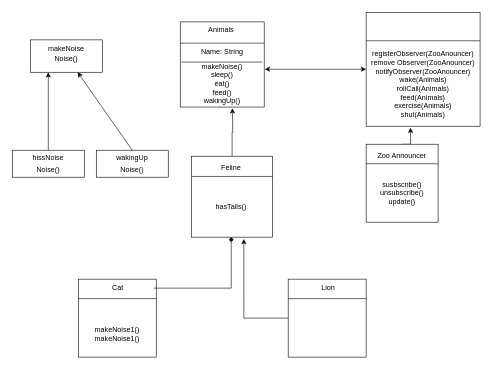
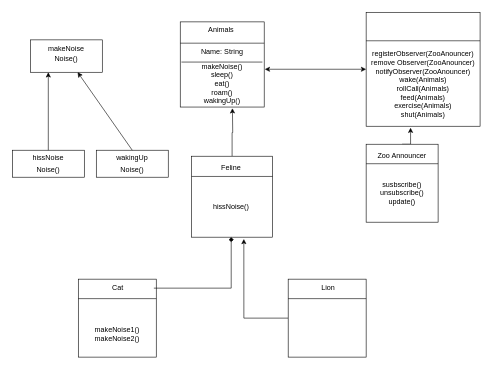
  <mxCell id="0" />
  <mxCell id="1" parent="0" />
  <mxCell id="2" value="" style="rounded=0;whiteSpace=wrap;html=1;" parent="1" vertex="1"><mxGeometry x="300" y="36" width="140" height="142" as="geometry" /></mxCell>
  <mxCell id="3" value="Animals&amp;nbsp;&lt;br&gt;" style="text;html=1;strokeColor=none;fillColor=none;align=center;verticalAlign=middle;whiteSpace=wrap;rounded=0;" parent="1" vertex="1"><mxGeometry x="305" y="40" width="130" height="20" as="geometry" /></mxCell>
- <mxCell id="4" value="makeNoise()&lt;br&gt;sleep()&lt;br&gt;eat()&lt;br&gt;feed()&lt;br&gt;wakingUp()" style="text;html=1;strokeColor=none;fillColor=none;align=center;verticalAlign=middle;whiteSpace=wrap;rounded=0;" parent="1" vertex="1"><mxGeometry x="300" y="108" width="140" height="62" as="geometry" /></mxCell>
+ <mxCell id="4" value="makeNoise()&lt;br&gt;sleep()&lt;br&gt;eat()&lt;br&gt;roam()&lt;br&gt;wakingUp()" style="text;html=1;strokeColor=none;fillColor=none;align=center;verticalAlign=middle;whiteSpace=wrap;rounded=0;" parent="1" vertex="1"><mxGeometry x="300" y="108" width="140" height="62" as="geometry" /></mxCell>
  <mxCell id="5" value="" style="endArrow=none;html=1;exitX=0;exitY=0.25;exitDx=0;exitDy=0;entryX=1;entryY=0.25;entryDx=0;entryDy=0;" parent="1" source="2" target="2" edge="1"><mxGeometry width="50" height="50" relative="1" as="geometry"><mxPoint x="40" y="436" as="sourcePoint" /><mxPoint x="90" y="386" as="targetPoint" /></mxGeometry></mxCell>
  <mxCell id="6" style="edgeStyle=orthogonalEdgeStyle;rounded=0;orthogonalLoop=1;jettySize=auto;html=1;exitX=0.5;exitY=0;exitDx=0;exitDy=0;" parent="1" source="7" edge="1"><mxGeometry relative="1" as="geometry"><mxPoint x="387" y="180" as="targetPoint" /></mxGeometry></mxCell>
  <mxCell id="7" value="" style="whiteSpace=wrap;html=1;aspect=fixed;" parent="1" vertex="1"><mxGeometry x="319" y="260" width="135" height="135" as="geometry" /></mxCell>
  <mxCell id="8" value="Feline" style="text;html=1;strokeColor=none;fillColor=none;align=center;verticalAlign=middle;whiteSpace=wrap;rounded=0;" parent="1" vertex="1"><mxGeometry x="335" y="270" width="100" height="20" as="geometry" /></mxCell>
- <mxCell id="9" value="hasTails()" style="text;html=1;strokeColor=none;fillColor=none;align=center;verticalAlign=middle;whiteSpace=wrap;rounded=0;" parent="1" vertex="1"><mxGeometry x="320" y="295" width="130" height="100" as="geometry" /></mxCell>
+ <mxCell id="9" value="hissNoise()" style="text;html=1;strokeColor=none;fillColor=none;align=center;verticalAlign=middle;whiteSpace=wrap;rounded=0;" parent="1" vertex="1"><mxGeometry x="320" y="295" width="130" height="100" as="geometry" /></mxCell>
  <mxCell id="10" value="" style="endArrow=none;html=1;exitX=0;exitY=0.25;exitDx=0;exitDy=0;entryX=1;entryY=0.25;entryDx=0;entryDy=0;" parent="1" source="7" target="7" edge="1"><mxGeometry width="50" height="50" relative="1" as="geometry"><mxPoint x="324" y="480" as="sourcePoint" /><mxPoint x="374" y="430" as="targetPoint" /></mxGeometry></mxCell>
  <mxCell id="11" value="" style="whiteSpace=wrap;html=1;aspect=fixed;" parent="1" vertex="1"><mxGeometry x="130" y="465" width="130" height="130" as="geometry" /></mxCell>
  <mxCell id="12" value="" style="endArrow=none;html=1;exitX=0;exitY=0.25;exitDx=0;exitDy=0;entryX=1;entryY=0.25;entryDx=0;entryDy=0;" parent="1" source="11" target="11" edge="1"><mxGeometry width="50" height="50" relative="1" as="geometry"><mxPoint x="116" y="665" as="sourcePoint" /><mxPoint x="166" y="615" as="targetPoint" /></mxGeometry></mxCell>
  <mxCell id="13" value="" style="edgeStyle=orthogonalEdgeStyle;rounded=0;orthogonalLoop=1;jettySize=auto;html=1;entryX=0.5;entryY=1;entryDx=0;entryDy=0;endArrow=diamond;" parent="1" source="14" target="9" edge="1"><mxGeometry relative="1" as="geometry"><mxPoint x="370" y="410" as="targetPoint" /></mxGeometry></mxCell>
  <mxCell id="14" value="Cat" style="text;html=1;strokeColor=none;fillColor=none;align=center;verticalAlign=middle;whiteSpace=wrap;rounded=0;" parent="1" vertex="1"><mxGeometry x="136" y="465" width="120" height="30" as="geometry" /></mxCell>
  <mxCell id="15" style="edgeStyle=orthogonalEdgeStyle;rounded=0;orthogonalLoop=1;jettySize=auto;html=1;entryX=0.662;entryY=1.03;entryDx=0;entryDy=0;entryPerimeter=0;" parent="1" source="16" target="9" edge="1"><mxGeometry relative="1" as="geometry" /></mxCell>
  <mxCell id="16" value="" style="whiteSpace=wrap;html=1;aspect=fixed;" parent="1" vertex="1"><mxGeometry x="480" y="465" width="130" height="130" as="geometry" /></mxCell>
  <mxCell id="17" value="Lion" style="text;html=1;strokeColor=none;fillColor=none;align=center;verticalAlign=middle;whiteSpace=wrap;rounded=0;" parent="1" vertex="1"><mxGeometry x="482" y="470" width="130" height="20" as="geometry" /></mxCell>
  <mxCell id="18" value="" style="endArrow=none;html=1;entryX=0;entryY=0.25;entryDx=0;entryDy=0;exitX=1;exitY=0.25;exitDx=0;exitDy=0;" parent="1" source="16" target="16" edge="1"><mxGeometry width="50" height="50" relative="1" as="geometry"><mxPoint x="130" y="710" as="sourcePoint" /><mxPoint x="180" y="660" as="targetPoint" /></mxGeometry></mxCell>
- <mxCell id="19" value="&lt;br&gt;makeNoise1()&lt;br&gt;makeNoise1()" style="text;html=1;strokeColor=none;fillColor=none;align=center;verticalAlign=middle;whiteSpace=wrap;rounded=0;" parent="1" vertex="1"><mxGeometry x="130" y="500" width="130" height="100" as="geometry" /></mxCell>
+ <mxCell id="19" value="&lt;br&gt;makeNoise1()&lt;br&gt;makeNoise2()" style="text;html=1;strokeColor=none;fillColor=none;align=center;verticalAlign=middle;whiteSpace=wrap;rounded=0;" parent="1" vertex="1"><mxGeometry x="130" y="500" width="130" height="100" as="geometry" /></mxCell>
  <mxCell id="20" value="" style="whiteSpace=wrap;html=1;aspect=fixed;" parent="1" vertex="1"><mxGeometry x="610" y="20" width="190" height="190" as="geometry" /></mxCell>
  <mxCell id="21" value="" style="endArrow=none;html=1;entryX=0;entryY=0.25;entryDx=0;entryDy=0;exitX=1;exitY=0.25;exitDx=0;exitDy=0;" parent="1" source="20" target="20" edge="1"><mxGeometry width="50" height="50" relative="1" as="geometry"><mxPoint x="130" y="662" as="sourcePoint" /><mxPoint x="180" y="612" as="targetPoint" /></mxGeometry></mxCell>
  <mxCell id="22" value="registerObserver(ZooAnouncer)&lt;br&gt;remove Observer(ZooAnouncer)&lt;br&gt;notifyObserver(ZooAnouncer)&lt;br&gt;wake(Animals)&lt;br&gt;rollCall(Animals)&lt;br&gt;feed(Animals)&lt;br&gt;exercise(Animals)&lt;br&gt;shut(Animals)" style="text;html=1;strokeColor=none;fillColor=none;align=center;verticalAlign=middle;whiteSpace=wrap;rounded=0;" parent="1" vertex="1"><mxGeometry x="610" y="70" width="190" height="140" as="geometry" /></mxCell>
  <mxCell id="23" value="" style="endArrow=none;html=1;" parent="1" edge="1"><mxGeometry width="50" height="50" relative="1" as="geometry"><mxPoint x="302" y="103" as="sourcePoint" /><mxPoint x="437" y="103" as="targetPoint" /></mxGeometry></mxCell>
  <mxCell id="24" value="Name: String" style="text;html=1;strokeColor=none;fillColor=none;align=center;verticalAlign=middle;whiteSpace=wrap;rounded=0;" parent="1" vertex="1"><mxGeometry x="320" y="71" width="100" height="30" as="geometry" /></mxCell>
  <mxCell id="25" value="" style="endArrow=classic;startArrow=classic;html=1;entryX=0;entryY=0.5;entryDx=0;entryDy=0;" parent="1" target="20" edge="1"><mxGeometry width="50" height="50" relative="1" as="geometry"><mxPoint x="441" y="115" as="sourcePoint" /><mxPoint x="570" y="120" as="targetPoint" /></mxGeometry></mxCell>
  <mxCell id="26" value="" style="rounded=0;whiteSpace=wrap;html=1;" parent="1" vertex="1"><mxGeometry x="50" y="66" width="120" height="54" as="geometry" /></mxCell>
  <mxCell id="27" value="Noise()" style="text;html=1;strokeColor=none;fillColor=none;align=center;verticalAlign=middle;whiteSpace=wrap;rounded=0;" parent="1" vertex="1"><mxGeometry x="90" y="88" width="40" height="20" as="geometry" /></mxCell>
  <mxCell id="28" value="makeNoise" style="text;html=1;strokeColor=none;fillColor=none;align=center;verticalAlign=middle;whiteSpace=wrap;rounded=0;" parent="1" vertex="1"><mxGeometry x="90" y="71" width="40" height="20" as="geometry" /></mxCell>
  <mxCell id="29" value="Text" style="text;html=1;strokeColor=none;fillColor=none;align=center;verticalAlign=middle;whiteSpace=wrap;rounded=0;" parent="1" vertex="1"><mxGeometry x="60" y="275" width="40" height="20" as="geometry" /></mxCell>
  <mxCell id="30" value="" style="rounded=0;whiteSpace=wrap;html=1;" parent="1" vertex="1"><mxGeometry y="250" width="120" height="45" as="geometry" x="20" /></mxCell>
  <mxCell id="31" value="" style="rounded=0;whiteSpace=wrap;html=1;" parent="1" vertex="1"><mxGeometry x="160" y="250" width="120" height="45" as="geometry" /></mxCell>
  <mxCell id="32" value="hissNoise" style="text;html=1;strokeColor=none;fillColor=none;align=center;verticalAlign=middle;whiteSpace=wrap;rounded=0;" parent="1" vertex="1"><mxGeometry x="60" y="252.5" width="40" height="20" as="geometry" /></mxCell>
  <mxCell id="33" value="Noise()" style="text;html=1;strokeColor=none;fillColor=none;align=center;verticalAlign=middle;whiteSpace=wrap;rounded=0;" parent="1" vertex="1"><mxGeometry x="60" y="272.5" width="40" height="20" as="geometry" /></mxCell>
  <mxCell id="34" value="wakingUp" style="text;html=1;strokeColor=none;fillColor=none;align=center;verticalAlign=middle;whiteSpace=wrap;rounded=0;" parent="1" vertex="1"><mxGeometry x="200" y="252.5" width="40" height="20" as="geometry" /></mxCell>
  <mxCell id="35" value="Noise()" style="text;html=1;strokeColor=none;fillColor=none;align=center;verticalAlign=middle;whiteSpace=wrap;rounded=0;" parent="1" vertex="1"><mxGeometry x="200" y="272.5" width="40" height="20" as="geometry" /></mxCell>
  <mxCell id="36" value="" style="endArrow=classic;html=1;entryX=0.25;entryY=1;entryDx=0;entryDy=0;" parent="1" target="26" edge="1"><mxGeometry width="50" height="50" relative="1" as="geometry"><mxPoint x="80" y="250" as="sourcePoint" /><mxPoint x="100" y="160" as="targetPoint" /></mxGeometry></mxCell>
  <mxCell id="37" value="" style="endArrow=classic;html=1;" parent="1" target="26" edge="1"><mxGeometry width="50" height="50" relative="1" as="geometry"><mxPoint x="220" y="250" as="sourcePoint" /><mxPoint x="230" y="180" as="targetPoint" /></mxGeometry></mxCell>
  <mxCell id="38" style="edgeStyle=orthogonalEdgeStyle;rounded=0;orthogonalLoop=1;jettySize=auto;html=1;exitX=0.5;exitY=0;exitDx=0;exitDy=0;entryX=0.39;entryY=1.013;entryDx=0;entryDy=0;entryPerimeter=0;" edge="1" parent="1" source="39" target="20"><mxGeometry relative="1" as="geometry"><mxPoint x="670" y="200" as="targetPoint" /></mxGeometry></mxCell>
  <mxCell id="39" value="" style="rounded=0;whiteSpace=wrap;html=1;" vertex="1" parent="1"><mxGeometry x="610" y="240" width="120" height="130" as="geometry" /></mxCell>
  <mxCell id="40" value="Zoo Announcer" style="text;html=1;strokeColor=none;fillColor=none;align=center;verticalAlign=middle;whiteSpace=wrap;rounded=0;" vertex="1" parent="1"><mxGeometry x="620" y="250" width="100" height="20" as="geometry" /></mxCell>
  <mxCell id="41" value="" style="endArrow=none;html=1;exitX=0;exitY=0.25;exitDx=0;exitDy=0;entryX=1;entryY=0.25;entryDx=0;entryDy=0;" edge="1" parent="1" source="39" target="39"><mxGeometry width="50" height="50" relative="1" as="geometry"><mxPoint y="700" as="sourcePoint" x="20" /><mxPoint x="70" y="650" as="targetPoint" /></mxGeometry></mxCell>
  <mxCell id="42" value="susbscribe()&lt;br&gt;unsubscribe()&lt;br&gt;update()" style="text;html=1;strokeColor=none;fillColor=none;align=center;verticalAlign=middle;whiteSpace=wrap;rounded=0;" vertex="1" parent="1"><mxGeometry x="620" y="281" width="100" height="80" as="geometry" /></mxCell>
